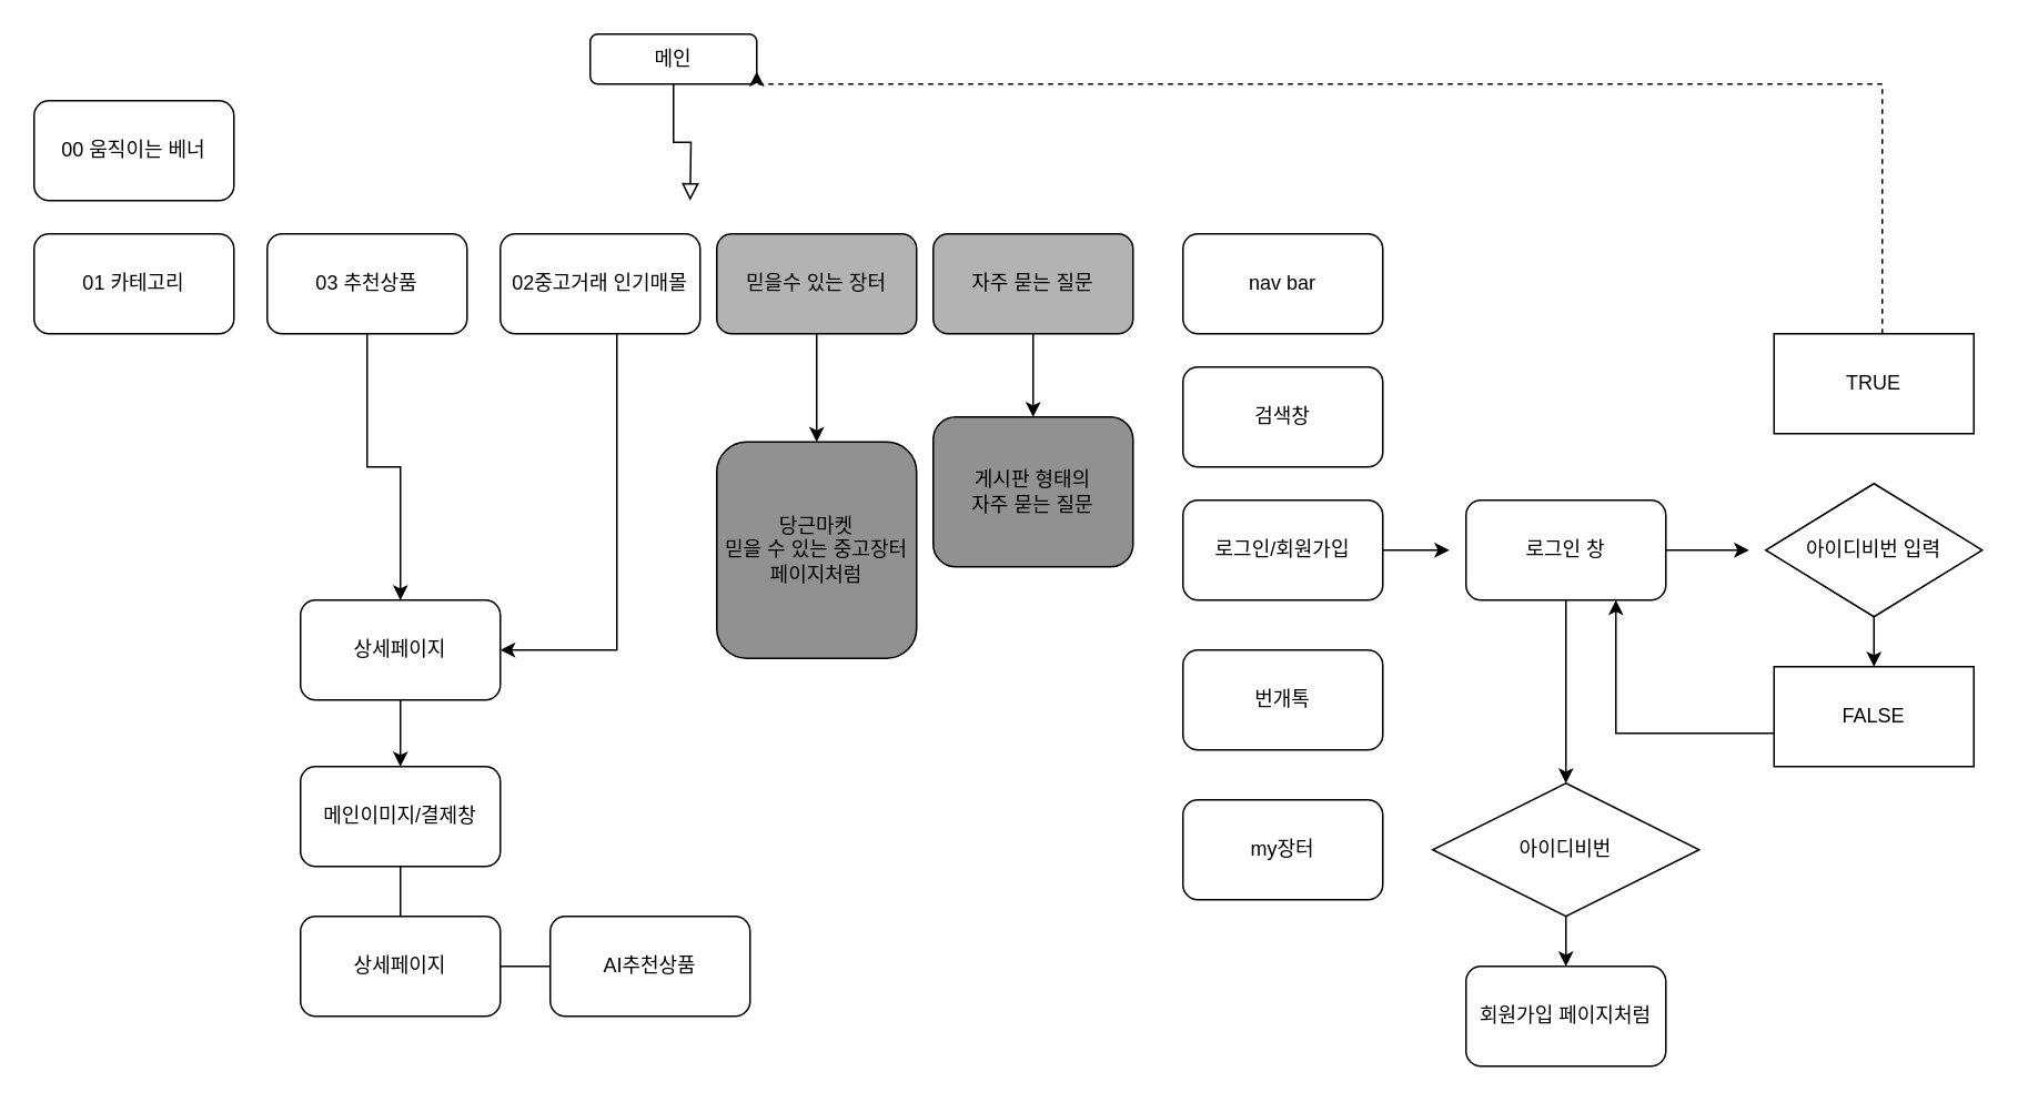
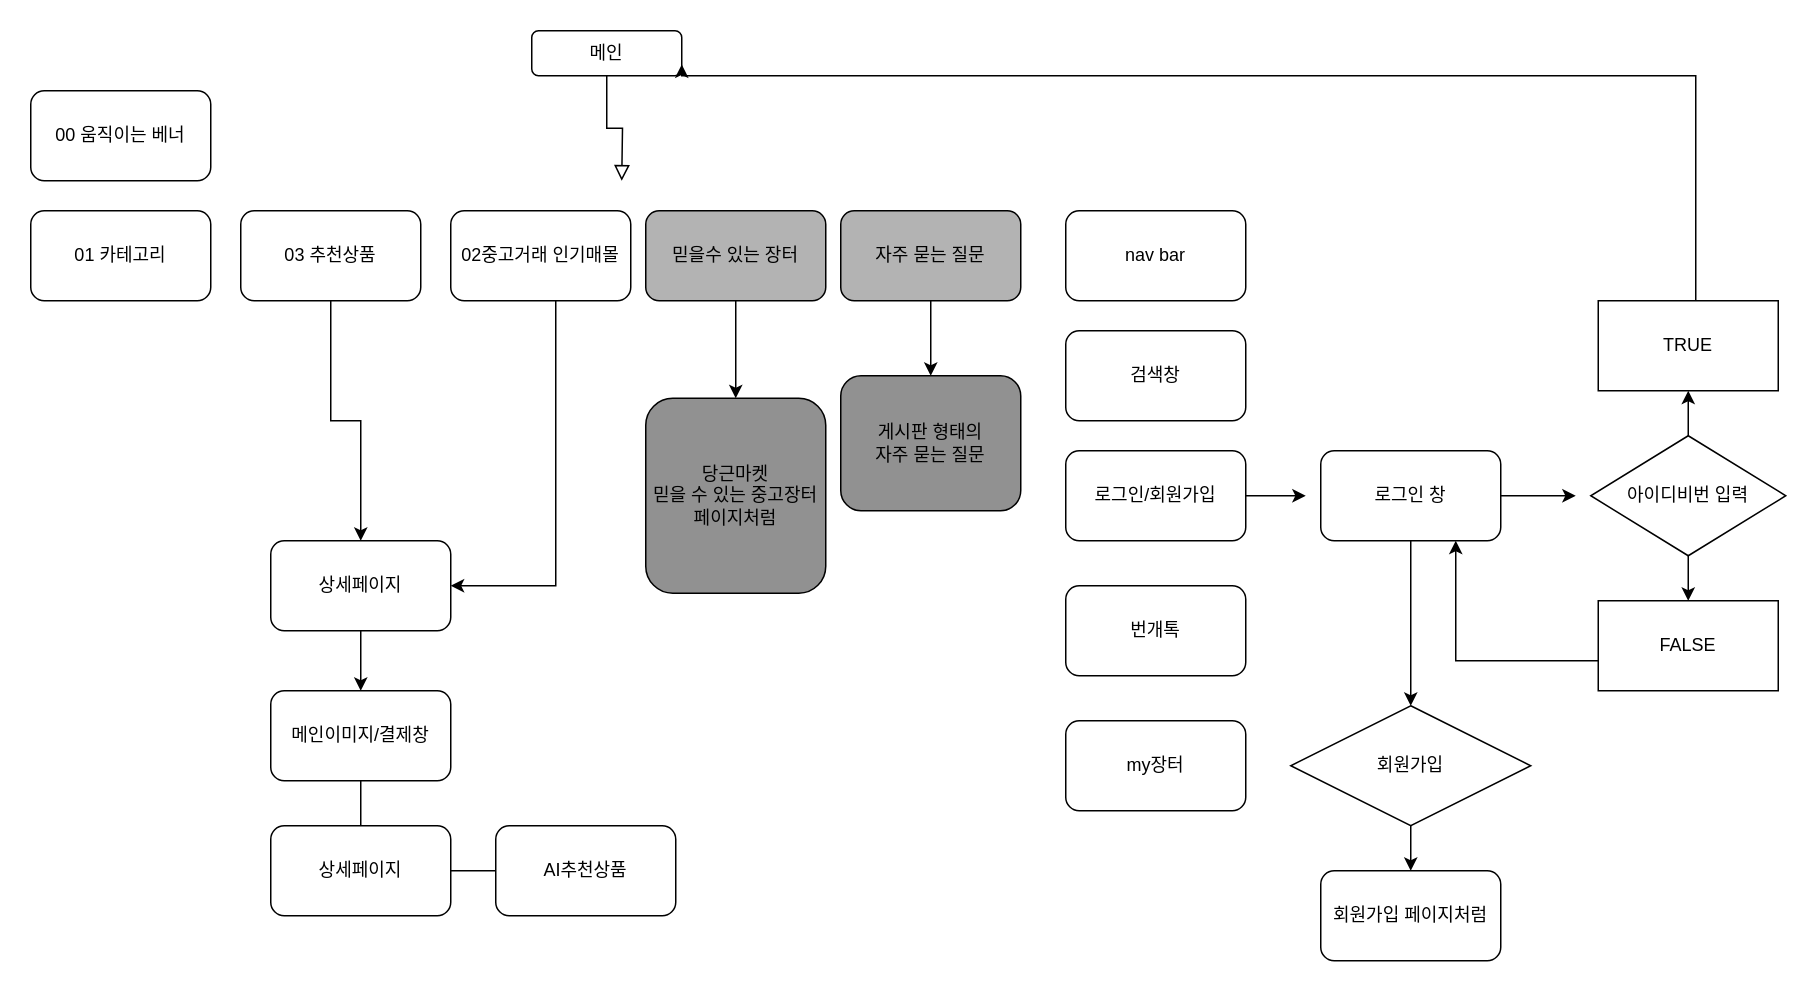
  <mxCell id="0" />
  <mxCell id="1" parent="0" />
  <mxCell id="2" value="" style="rounded=0;html=1;jettySize=auto;orthogonalLoop=1;fontSize=11;endArrow=block;endFill=0;endSize=8;strokeWidth=1;shadow=0;labelBackgroundColor=none;edgeStyle=orthogonalEdgeStyle;" parent="1" source="3" edge="1"><mxGeometry relative="1" as="geometry"><mxPoint x="414" y="120" as="targetPoint" /></mxGeometry></mxCell>
  <mxCell id="3" value="메인" style="rounded=1;whiteSpace=wrap;html=1;fontSize=12;glass=0;strokeWidth=1;shadow=0;" parent="1" vertex="1"><mxGeometry x="354" y="20" width="100" height="30" as="geometry" /></mxCell>
  <mxCell id="4" value="01 카테고리" style="rounded=1;whiteSpace=wrap;html=1;" vertex="1" parent="1"><mxGeometry x="20" y="140" width="120" height="60" as="geometry" /></mxCell>
  <mxCell id="5" value="" style="edgeStyle=orthogonalEdgeStyle;rounded=0;orthogonalLoop=1;jettySize=auto;html=1;" edge="1" parent="1" source="6" target="25"><mxGeometry relative="1" as="geometry" /></mxCell>
  <mxCell id="6" value="로그인 창" style="rounded=1;whiteSpace=wrap;html=1;" vertex="1" parent="1"><mxGeometry x="880" y="300" width="120" height="60" as="geometry" /></mxCell>
  <mxCell id="7" value="" style="edgeStyle=orthogonalEdgeStyle;rounded=0;orthogonalLoop=1;jettySize=auto;html=1;" edge="1" parent="1" source="8"><mxGeometry relative="1" as="geometry"><mxPoint x="300" y="390" as="targetPoint" /><Array as="points"><mxPoint x="370" y="390" /></Array></mxGeometry></mxCell>
  <mxCell id="8" value="02중고거래 인기매몰" style="rounded=1;whiteSpace=wrap;html=1;" vertex="1" parent="1"><mxGeometry x="300" y="140" width="120" height="60" as="geometry" /></mxCell>
  <mxCell id="9" value="" style="edgeStyle=orthogonalEdgeStyle;rounded=0;orthogonalLoop=1;jettySize=auto;html=1;entryX=0.5;entryY=0;entryDx=0;entryDy=0;" edge="1" parent="1" source="10" target="29"><mxGeometry relative="1" as="geometry"><mxPoint x="240" y="330" as="targetPoint" /></mxGeometry></mxCell>
  <mxCell id="10" value="03 추천상품" style="rounded=1;whiteSpace=wrap;html=1;" vertex="1" parent="1"><mxGeometry x="160" y="140" width="120" height="60" as="geometry" /></mxCell>
  <mxCell id="11" value="검색창" style="rounded=1;whiteSpace=wrap;html=1;" vertex="1" parent="1"><mxGeometry x="710" y="220" width="120" height="60" as="geometry" /></mxCell>
  <mxCell id="12" value="로그인/회원가입" style="rounded=1;whiteSpace=wrap;html=1;" vertex="1" parent="1"><mxGeometry x="710" y="300" width="120" height="60" as="geometry" /></mxCell>
  <mxCell id="13" value="my장터" style="rounded=1;whiteSpace=wrap;html=1;" vertex="1" parent="1"><mxGeometry x="710" y="480" width="120" height="60" as="geometry" /></mxCell>
  <mxCell id="14" value="nav bar" style="rounded=1;whiteSpace=wrap;html=1;" vertex="1" parent="1"><mxGeometry x="710" y="140" width="120" height="60" as="geometry" /></mxCell>
  <mxCell id="15" value="" style="endArrow=classic;html=1;" edge="1" parent="1"><mxGeometry width="50" height="50" relative="1" as="geometry"><mxPoint x="830" y="330" as="sourcePoint" /><mxPoint x="870" y="330" as="targetPoint" /></mxGeometry></mxCell>
  <mxCell id="16" value="" style="endArrow=classic;html=1;exitX=1;exitY=0.5;exitDx=0;exitDy=0;" edge="1" parent="1" source="6"><mxGeometry width="50" height="50" relative="1" as="geometry"><mxPoint x="1000" y="380" as="sourcePoint" /><mxPoint x="1050" y="330" as="targetPoint" /></mxGeometry></mxCell>
  <mxCell id="17" value="" style="edgeStyle=orthogonalEdgeStyle;rounded=0;orthogonalLoop=1;jettySize=auto;html=1;" edge="1" parent="1" source="19" target="23"><mxGeometry relative="1" as="geometry" /></mxCell>
+ <mxCell id="18" value="" style="edgeStyle=orthogonalEdgeStyle;rounded=0;orthogonalLoop=1;jettySize=auto;html=1;" edge="1" parent="1" source="19" target="22"><mxGeometry relative="1" as="geometry" /></mxCell>
  <mxCell id="19" value="아이디비번 입력" style="rhombus;whiteSpace=wrap;html=1;" vertex="1" parent="1"><mxGeometry x="1060" y="290" width="130" height="80" as="geometry" /></mxCell>
  <mxCell id="20" value="" style="edgeStyle=orthogonalEdgeStyle;rounded=0;orthogonalLoop=1;jettySize=auto;html=1;exitX=0;exitY=0.75;exitDx=0;exitDy=0;entryX=0.75;entryY=1;entryDx=0;entryDy=0;" edge="1" parent="1" source="23" target="6"><mxGeometry relative="1" as="geometry"><mxPoint x="1070" y="560" as="sourcePoint" /><Array as="points"><mxPoint x="1125" y="445" /><mxPoint x="1125" y="440" /><mxPoint x="970" y="440" /></Array></mxGeometry></mxCell>
- <mxCell id="21" style="edgeStyle=orthogonalEdgeStyle;rounded=0;orthogonalLoop=1;jettySize=auto;html=1;entryX=1;entryY=0.75;entryDx=0;entryDy=0;dashed=1;" edge="1" parent="1" source="22" target="3"><mxGeometry relative="1" as="geometry"><Array as="points"><mxPoint x="1130" y="50" /></Array></mxGeometry></mxCell>
+ <mxCell id="21" style="edgeStyle=orthogonalEdgeStyle;rounded=0;orthogonalLoop=1;jettySize=auto;html=1;entryX=1;entryY=0.75;entryDx=0;entryDy=0;" edge="1" parent="1" source="22" target="3"><mxGeometry relative="1" as="geometry"><Array as="points"><mxPoint x="1130" y="50" /></Array></mxGeometry></mxCell>
  <mxCell id="22" value="TRUE" style="rounded=0;whiteSpace=wrap;html=1;" vertex="1" parent="1"><mxGeometry x="1065" y="200" width="120" height="60" as="geometry" /></mxCell>
  <mxCell id="23" value="FALSE" style="rounded=0;whiteSpace=wrap;html=1;" vertex="1" parent="1"><mxGeometry x="1065" y="400" width="120" height="60" as="geometry" /></mxCell>
  <mxCell id="24" value="" style="edgeStyle=orthogonalEdgeStyle;rounded=0;orthogonalLoop=1;jettySize=auto;html=1;" edge="1" parent="1" source="25" target="26"><mxGeometry relative="1" as="geometry" /></mxCell>
- <mxCell id="25" value="아이디비번" style="rhombus;whiteSpace=wrap;html=1;" vertex="1" parent="1"><mxGeometry x="860" y="470" width="160" height="80" as="geometry" /></mxCell>
+ <mxCell id="25" value="회원가입" style="rhombus;whiteSpace=wrap;html=1;" vertex="1" parent="1"><mxGeometry x="860" y="470" width="160" height="80" as="geometry" /></mxCell>
  <mxCell id="26" value="회원가입 페이지처럼" style="rounded=1;whiteSpace=wrap;html=1;" vertex="1" parent="1"><mxGeometry x="880" y="580" width="120" height="60" as="geometry" /></mxCell>
  <mxCell id="27" value="00 움직이는 베너" style="rounded=1;whiteSpace=wrap;html=1;" vertex="1" parent="1"><mxGeometry x="20" y="60" width="120" height="60" as="geometry" /></mxCell>
  <mxCell id="28" value="" style="edgeStyle=orthogonalEdgeStyle;rounded=0;orthogonalLoop=1;jettySize=auto;html=1;" edge="1" parent="1" source="29" target="30"><mxGeometry relative="1" as="geometry" /></mxCell>
  <mxCell id="29" value="상세페이지" style="rounded=1;whiteSpace=wrap;html=1;" vertex="1" parent="1"><mxGeometry x="180" y="360" width="120" height="60" as="geometry" /></mxCell>
  <mxCell id="30" value="메인이미지/결제창" style="rounded=1;whiteSpace=wrap;html=1;" vertex="1" parent="1"><mxGeometry x="180" y="460" width="120" height="60" as="geometry" /></mxCell>
  <mxCell id="31" value="AI추천상품" style="rounded=1;whiteSpace=wrap;html=1;" vertex="1" parent="1"><mxGeometry x="330" y="550" width="120" height="60" as="geometry" /></mxCell>
  <mxCell id="32" value="상세페이지" style="rounded=1;whiteSpace=wrap;html=1;" vertex="1" parent="1"><mxGeometry x="180" y="550" width="120" height="60" as="geometry" /></mxCell>
  <mxCell id="33" value="" style="endArrow=none;html=1;exitX=0.5;exitY=0;exitDx=0;exitDy=0;" edge="1" parent="1" source="32"><mxGeometry width="50" height="50" relative="1" as="geometry"><mxPoint x="190" y="570" as="sourcePoint" /><mxPoint x="240" y="520" as="targetPoint" /></mxGeometry></mxCell>
  <mxCell id="34" value="" style="endArrow=none;html=1;exitX=1;exitY=0.5;exitDx=0;exitDy=0;entryX=0;entryY=0.5;entryDx=0;entryDy=0;" edge="1" parent="1" source="32" target="31"><mxGeometry width="50" height="50" relative="1" as="geometry"><mxPoint x="700" y="510" as="sourcePoint" /><mxPoint x="750" y="460" as="targetPoint" /></mxGeometry></mxCell>
  <mxCell id="35" value="번개톡" style="rounded=1;whiteSpace=wrap;html=1;" vertex="1" parent="1"><mxGeometry x="710" y="390" width="120" height="60" as="geometry" /></mxCell>
  <mxCell id="36" value="" style="edgeStyle=orthogonalEdgeStyle;rounded=0;orthogonalLoop=1;jettySize=auto;html=1;" edge="1" parent="1" source="37" target="40"><mxGeometry relative="1" as="geometry" /></mxCell>
  <mxCell id="37" value="믿을수 있는 장터" style="rounded=1;whiteSpace=wrap;html=1;fillColor=#B3B3B3;" vertex="1" parent="1"><mxGeometry x="430" y="140" width="120" height="60" as="geometry" /></mxCell>
  <mxCell id="38" value="" style="edgeStyle=orthogonalEdgeStyle;rounded=0;orthogonalLoop=1;jettySize=auto;html=1;" edge="1" parent="1" source="39" target="41"><mxGeometry relative="1" as="geometry" /></mxCell>
  <mxCell id="39" value="자주 묻는 질문" style="rounded=1;whiteSpace=wrap;html=1;fillColor=#B3B3B3;" vertex="1" parent="1"><mxGeometry x="560" y="140" width="120" height="60" as="geometry" /></mxCell>
  <mxCell id="40" value="당근마켓&lt;br&gt;믿을 수 있는 중고장터&lt;br&gt;페이지처럼" style="rounded=1;whiteSpace=wrap;html=1;fillColor=#919191;" vertex="1" parent="1"><mxGeometry x="430" y="265" width="120" height="130" as="geometry" /></mxCell>
  <mxCell id="41" value="게시판 형태의&lt;br&gt;자주 묻는 질문" style="rounded=1;whiteSpace=wrap;html=1;fillColor=#919191;" vertex="1" parent="1"><mxGeometry x="560" y="250" width="120" height="90" as="geometry" /></mxCell>
